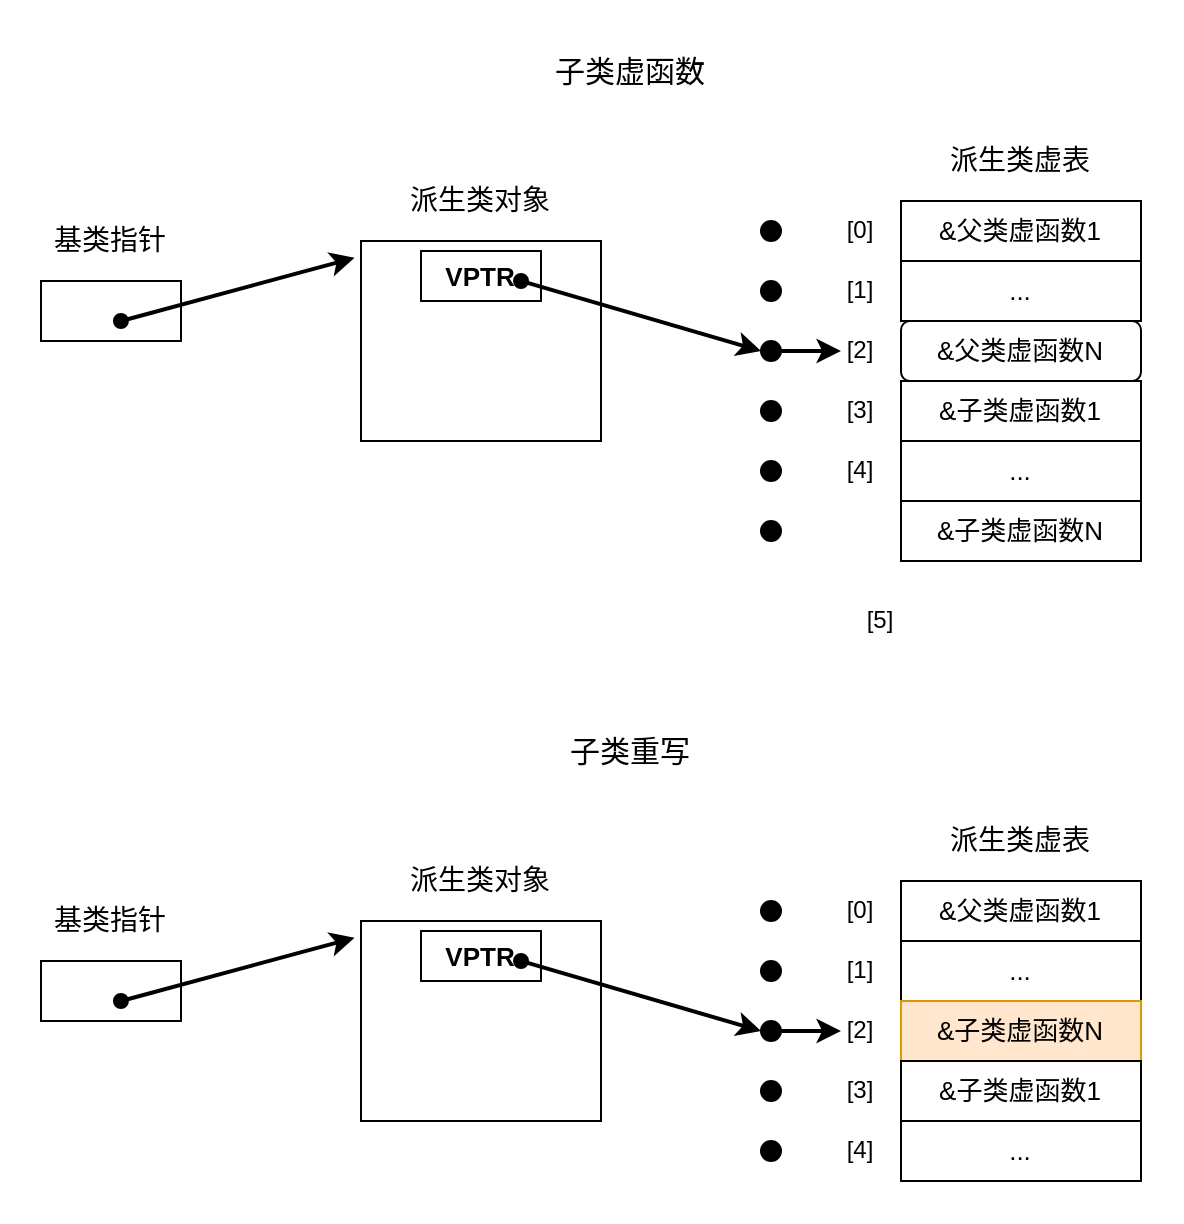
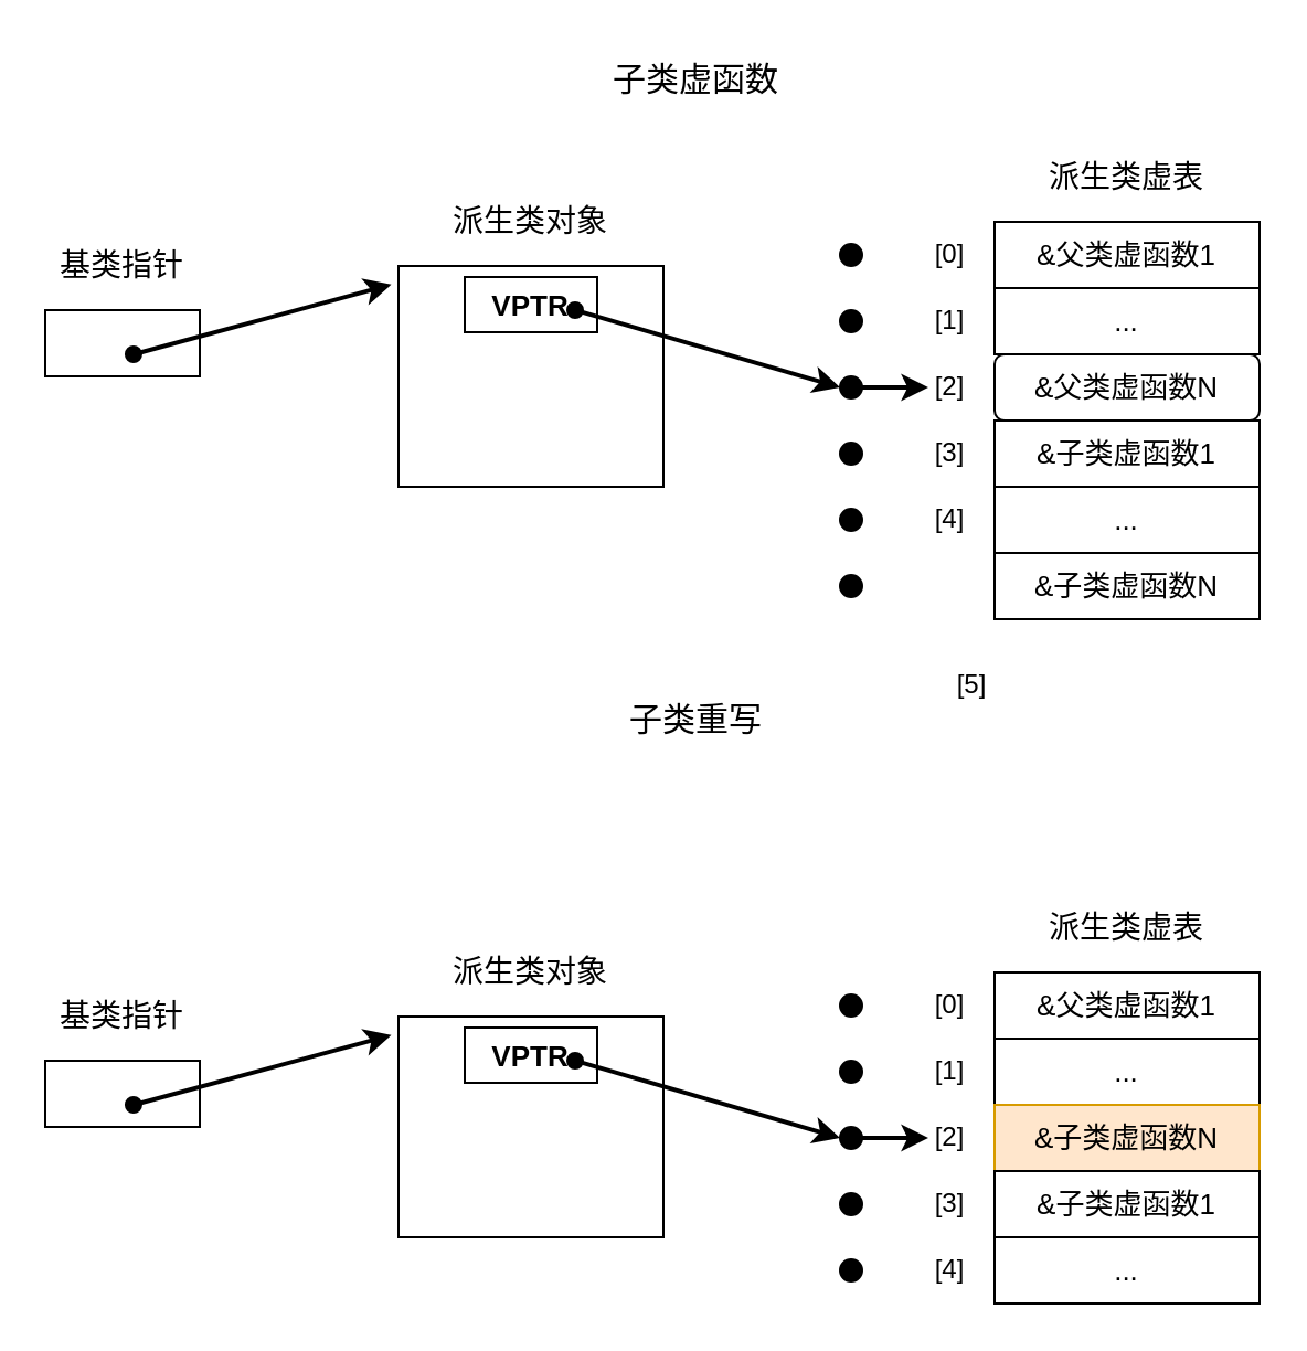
  <mxCell id="0" />
  <mxCell id="1" parent="0" />
  <mxCell id="2" value="" style="rounded=0;whiteSpace=wrap;html=1;" vertex="1" parent="1"><mxGeometry x="20" y="140" width="70" height="30" as="geometry" /></mxCell>
  <mxCell id="3" value="&lt;font style=&quot;font-size: 14px&quot;&gt;基类指针&lt;/font&gt;" style="text;html=1;strokeColor=none;fillColor=none;align=center;verticalAlign=middle;whiteSpace=wrap;rounded=0;" vertex="1" parent="1"><mxGeometry x="25" y="110" width="60" height="20" as="geometry" /></mxCell>
  <mxCell id="4" value="" style="rounded=0;whiteSpace=wrap;html=1;" vertex="1" parent="1"><mxGeometry x="180" y="120" width="120" height="100" as="geometry" /></mxCell>
  <mxCell id="5" value="&lt;font style=&quot;font-size: 14px&quot;&gt;派生类对象&lt;/font&gt;" style="text;html=1;strokeColor=none;fillColor=none;align=center;verticalAlign=middle;whiteSpace=wrap;rounded=0;" vertex="1" parent="1"><mxGeometry x="200" y="90" width="80" height="20" as="geometry" /></mxCell>
  <mxCell id="6" value="&lt;font style=&quot;font-size: 13px&quot;&gt;&lt;b&gt;VPTR&lt;/b&gt;&lt;/font&gt;" style="rounded=0;whiteSpace=wrap;html=1;" vertex="1" parent="1"><mxGeometry x="210" y="125" width="60" height="25" as="geometry" /></mxCell>
  <mxCell id="7" value="&lt;font style=&quot;font-size: 13px&quot;&gt;&amp;amp;父类虚函数1&lt;/font&gt;" style="rounded=0;whiteSpace=wrap;html=1;" vertex="1" parent="1"><mxGeometry x="450" y="100" width="120" height="30" as="geometry" /></mxCell>
  <mxCell id="8" value="&lt;font style=&quot;font-size: 13px&quot;&gt;...&lt;/font&gt;" style="rounded=0;whiteSpace=wrap;html=1;" vertex="1" parent="1"><mxGeometry x="450" y="130" width="120" height="30" as="geometry" /></mxCell>
  <mxCell id="9" value="&lt;font style=&quot;font-size: 13px&quot;&gt;&amp;amp;父类虚函数N&lt;/font&gt;" style="whiteSpace=wrap;html=1;rounded=1;" vertex="1" parent="1"><mxGeometry x="450" y="160" width="120" height="30" as="geometry" /></mxCell>
  <mxCell id="10" value="&lt;font style=&quot;font-size: 13px&quot;&gt;&amp;amp;子类虚函数1&lt;/font&gt;" style="rounded=0;whiteSpace=wrap;html=1;" vertex="1" parent="1"><mxGeometry x="450" y="190" width="120" height="30" as="geometry" /></mxCell>
  <mxCell id="11" value="&lt;font style=&quot;font-size: 14px&quot;&gt;派生类虚表&lt;/font&gt;" style="text;html=1;strokeColor=none;fillColor=none;align=center;verticalAlign=middle;whiteSpace=wrap;rounded=0;" vertex="1" parent="1"><mxGeometry x="470" y="70" width="80" height="20" as="geometry" /></mxCell>
  <mxCell id="12" value="&lt;font style=&quot;font-size: 13px&quot;&gt;...&lt;/font&gt;" style="rounded=0;whiteSpace=wrap;html=1;" vertex="1" parent="1"><mxGeometry x="450" y="220" width="120" height="30" as="geometry" /></mxCell>
  <mxCell id="13" value="&lt;font style=&quot;font-size: 13px&quot;&gt;&amp;amp;子类虚函数N&lt;/font&gt;" style="rounded=0;whiteSpace=wrap;html=1;" vertex="1" parent="1"><mxGeometry x="450" y="250" width="120" height="30" as="geometry" /></mxCell>
  <mxCell id="14" value="" style="endArrow=classic;html=1;exitX=0.571;exitY=0.667;exitDx=0;exitDy=0;exitPerimeter=0;entryX=-0.027;entryY=0.084;entryDx=0;entryDy=0;entryPerimeter=0;strokeWidth=2;startArrow=oval;startFill=1;" edge="1" parent="1" source="2" target="4"><mxGeometry width="50" height="50" relative="1" as="geometry"><mxPoint x="100" y="110" as="sourcePoint" /><mxPoint x="150" y="60" as="targetPoint" /></mxGeometry></mxCell>
  <mxCell id="15" value="[0]" style="text;html=1;strokeColor=none;fillColor=none;align=center;verticalAlign=middle;whiteSpace=wrap;rounded=0;" vertex="1" parent="1"><mxGeometry x="410" y="105" width="40" height="20" as="geometry" /></mxCell>
  <mxCell id="16" value="[1]" style="text;html=1;strokeColor=none;fillColor=none;align=center;verticalAlign=middle;whiteSpace=wrap;rounded=0;" vertex="1" parent="1"><mxGeometry x="410" y="135" width="40" height="20" as="geometry" /></mxCell>
  <mxCell id="17" value="[2]" style="text;html=1;strokeColor=none;fillColor=none;align=center;verticalAlign=middle;whiteSpace=wrap;rounded=0;" vertex="1" parent="1"><mxGeometry x="410" y="165" width="40" height="20" as="geometry" /></mxCell>
  <mxCell id="18" value="[3]" style="text;html=1;strokeColor=none;fillColor=none;align=center;verticalAlign=middle;whiteSpace=wrap;rounded=0;" vertex="1" parent="1"><mxGeometry x="410" y="195" width="40" height="20" as="geometry" /></mxCell>
  <mxCell id="19" value="[4]" style="text;html=1;strokeColor=none;fillColor=none;align=center;verticalAlign=middle;whiteSpace=wrap;rounded=0;" vertex="1" parent="1"><mxGeometry x="410" y="225" width="40" height="20" as="geometry" /></mxCell>
  <mxCell id="20" value="[5]" style="text;html=1;strokeColor=none;fillColor=none;align=center;verticalAlign=middle;whiteSpace=wrap;rounded=0;" vertex="1" parent="1"><mxGeometry x="420" y="300" width="40" height="20" as="geometry" /></mxCell>
  <mxCell id="21" value="" style="endArrow=classic;html=1;strokeWidth=2;entryX=0;entryY=0.5;entryDx=0;entryDy=0;startArrow=oval;startFill=1;" edge="1" parent="1" target="24"><mxGeometry width="50" height="50" relative="1" as="geometry"><mxPoint x="260" y="140" as="sourcePoint" /><mxPoint x="350" y="120" as="targetPoint" /></mxGeometry></mxCell>
  <mxCell id="22" value="" style="ellipse;whiteSpace=wrap;html=1;aspect=fixed;fillColor=#000000;" vertex="1" parent="1"><mxGeometry x="380" y="110" width="10" height="10" as="geometry" /></mxCell>
  <mxCell id="23" value="" style="ellipse;whiteSpace=wrap;html=1;aspect=fixed;fillColor=#000000;" vertex="1" parent="1"><mxGeometry x="380" y="140" width="10" height="10" as="geometry" /></mxCell>
  <mxCell id="24" value="" style="ellipse;whiteSpace=wrap;html=1;aspect=fixed;fillColor=#000000;" vertex="1" parent="1"><mxGeometry x="380" y="170" width="10" height="10" as="geometry" /></mxCell>
  <mxCell id="25" value="" style="ellipse;whiteSpace=wrap;html=1;aspect=fixed;fillColor=#000000;" vertex="1" parent="1"><mxGeometry x="380" y="200" width="10" height="10" as="geometry" /></mxCell>
  <mxCell id="26" value="" style="ellipse;whiteSpace=wrap;html=1;aspect=fixed;fillColor=#000000;" vertex="1" parent="1"><mxGeometry x="380" y="230" width="10" height="10" as="geometry" /></mxCell>
  <mxCell id="27" value="" style="ellipse;whiteSpace=wrap;html=1;aspect=fixed;fillColor=#000000;" vertex="1" parent="1"><mxGeometry x="380" y="260" width="10" height="10" as="geometry" /></mxCell>
  <mxCell id="28" value="" style="endArrow=classic;html=1;strokeWidth=2;exitX=1;exitY=0.5;exitDx=0;exitDy=0;" edge="1" parent="1" source="24"><mxGeometry width="50" height="50" relative="1" as="geometry"><mxPoint x="680" y="180" as="sourcePoint" /><mxPoint x="420" y="175" as="targetPoint" /></mxGeometry></mxCell>
  <mxCell id="29" value="&lt;font style=&quot;font-size: 15px&quot;&gt;子类虚函数&lt;/font&gt;" style="text;html=1;strokeColor=none;fillColor=none;align=center;verticalAlign=middle;whiteSpace=wrap;rounded=0;" vertex="1" parent="1"><mxGeometry x="260" y="20" width="110" height="30" as="geometry" /></mxCell>
  <mxCell id="30" value="" style="rounded=0;whiteSpace=wrap;html=1;" vertex="1" parent="1"><mxGeometry x="20" y="480" width="70" height="30" as="geometry" /></mxCell>
  <mxCell id="31" value="&lt;font style=&quot;font-size: 14px&quot;&gt;基类指针&lt;/font&gt;" style="text;html=1;strokeColor=none;fillColor=none;align=center;verticalAlign=middle;whiteSpace=wrap;rounded=0;" vertex="1" parent="1"><mxGeometry x="25" y="450" width="60" height="20" as="geometry" /></mxCell>
  <mxCell id="32" value="" style="rounded=0;whiteSpace=wrap;html=1;" vertex="1" parent="1"><mxGeometry x="180" y="460" width="120" height="100" as="geometry" /></mxCell>
  <mxCell id="33" value="&lt;font style=&quot;font-size: 14px&quot;&gt;派生类对象&lt;/font&gt;" style="text;html=1;strokeColor=none;fillColor=none;align=center;verticalAlign=middle;whiteSpace=wrap;rounded=0;" vertex="1" parent="1"><mxGeometry x="200" y="430" width="80" height="20" as="geometry" /></mxCell>
  <mxCell id="34" value="&lt;font style=&quot;font-size: 13px&quot;&gt;&lt;b&gt;VPTR&lt;/b&gt;&lt;/font&gt;" style="rounded=0;whiteSpace=wrap;html=1;" vertex="1" parent="1"><mxGeometry x="210" y="465" width="60" height="25" as="geometry" /></mxCell>
  <mxCell id="35" value="&lt;font style=&quot;font-size: 13px&quot;&gt;&amp;amp;父类虚函数1&lt;/font&gt;" style="rounded=0;whiteSpace=wrap;html=1;" vertex="1" parent="1"><mxGeometry x="450" y="440" width="120" height="30" as="geometry" /></mxCell>
  <mxCell id="36" value="&lt;font style=&quot;font-size: 13px&quot;&gt;...&lt;/font&gt;" style="rounded=0;whiteSpace=wrap;html=1;" vertex="1" parent="1"><mxGeometry x="450" y="470" width="120" height="30" as="geometry" /></mxCell>
  <mxCell id="37" value="&lt;font style=&quot;font-size: 13px&quot;&gt;&amp;amp;子类虚函数N&lt;/font&gt;" style="rounded=0;whiteSpace=wrap;html=1;fillColor=#ffe6cc;strokeColor=#d79b00;" vertex="1" parent="1"><mxGeometry x="450" y="500" width="120" height="30" as="geometry" /></mxCell>
  <mxCell id="38" value="&lt;font style=&quot;font-size: 13px&quot;&gt;&amp;amp;子类虚函数1&lt;/font&gt;" style="rounded=0;whiteSpace=wrap;html=1;" vertex="1" parent="1"><mxGeometry x="450" y="530" width="120" height="30" as="geometry" /></mxCell>
  <mxCell id="39" value="&lt;font style=&quot;font-size: 14px&quot;&gt;派生类虚表&lt;/font&gt;" style="text;html=1;strokeColor=none;fillColor=none;align=center;verticalAlign=middle;whiteSpace=wrap;rounded=0;" vertex="1" parent="1"><mxGeometry x="470" y="410" width="80" height="20" as="geometry" /></mxCell>
  <mxCell id="40" value="&lt;font style=&quot;font-size: 13px&quot;&gt;...&lt;/font&gt;" style="rounded=0;whiteSpace=wrap;html=1;" vertex="1" parent="1"><mxGeometry x="450" y="560" width="120" height="30" as="geometry" /></mxCell>
  <mxCell id="41" value="" style="endArrow=classic;html=1;exitX=0.571;exitY=0.667;exitDx=0;exitDy=0;exitPerimeter=0;entryX=-0.027;entryY=0.084;entryDx=0;entryDy=0;entryPerimeter=0;strokeWidth=2;startArrow=oval;startFill=1;" edge="1" source="30" target="32" parent="1"><mxGeometry width="50" height="50" relative="1" as="geometry"><mxPoint x="100" y="450" as="sourcePoint" /><mxPoint x="150" y="400" as="targetPoint" /></mxGeometry></mxCell>
  <mxCell id="42" value="[0]" style="text;html=1;strokeColor=none;fillColor=none;align=center;verticalAlign=middle;whiteSpace=wrap;rounded=0;" vertex="1" parent="1"><mxGeometry x="410" y="445" width="40" height="20" as="geometry" /></mxCell>
  <mxCell id="43" value="[1]" style="text;html=1;strokeColor=none;fillColor=none;align=center;verticalAlign=middle;whiteSpace=wrap;rounded=0;" vertex="1" parent="1"><mxGeometry x="410" y="475" width="40" height="20" as="geometry" /></mxCell>
  <mxCell id="44" value="[2]" style="text;html=1;strokeColor=none;fillColor=none;align=center;verticalAlign=middle;whiteSpace=wrap;rounded=0;" vertex="1" parent="1"><mxGeometry x="410" y="505" width="40" height="20" as="geometry" /></mxCell>
  <mxCell id="45" value="[3]" style="text;html=1;strokeColor=none;fillColor=none;align=center;verticalAlign=middle;whiteSpace=wrap;rounded=0;" vertex="1" parent="1"><mxGeometry x="410" y="535" width="40" height="20" as="geometry" /></mxCell>
  <mxCell id="46" value="[4]" style="text;html=1;strokeColor=none;fillColor=none;align=center;verticalAlign=middle;whiteSpace=wrap;rounded=0;" vertex="1" parent="1"><mxGeometry x="410" y="565" width="40" height="20" as="geometry" /></mxCell>
  <mxCell id="47" value="" style="endArrow=classic;html=1;strokeWidth=2;entryX=0;entryY=0.5;entryDx=0;entryDy=0;startArrow=oval;startFill=1;" edge="1" target="50" parent="1"><mxGeometry width="50" height="50" relative="1" as="geometry"><mxPoint x="260" y="480" as="sourcePoint" /><mxPoint x="350" y="460" as="targetPoint" /></mxGeometry></mxCell>
  <mxCell id="48" value="" style="ellipse;whiteSpace=wrap;html=1;aspect=fixed;fillColor=#000000;" vertex="1" parent="1"><mxGeometry x="380" y="450" width="10" height="10" as="geometry" /></mxCell>
  <mxCell id="49" value="" style="ellipse;whiteSpace=wrap;html=1;aspect=fixed;fillColor=#000000;" vertex="1" parent="1"><mxGeometry x="380" y="480" width="10" height="10" as="geometry" /></mxCell>
  <mxCell id="50" value="" style="ellipse;whiteSpace=wrap;html=1;aspect=fixed;fillColor=#000000;" vertex="1" parent="1"><mxGeometry x="380" y="510" width="10" height="10" as="geometry" /></mxCell>
  <mxCell id="51" value="" style="ellipse;whiteSpace=wrap;html=1;aspect=fixed;fillColor=#000000;" vertex="1" parent="1"><mxGeometry x="380" y="540" width="10" height="10" as="geometry" /></mxCell>
  <mxCell id="52" value="" style="ellipse;whiteSpace=wrap;html=1;aspect=fixed;fillColor=#000000;" vertex="1" parent="1"><mxGeometry x="380" y="570" width="10" height="10" as="geometry" /></mxCell>
  <mxCell id="53" value="" style="endArrow=classic;html=1;strokeWidth=2;exitX=1;exitY=0.5;exitDx=0;exitDy=0;" edge="1" source="50" parent="1"><mxGeometry width="50" height="50" relative="1" as="geometry"><mxPoint x="680" y="520" as="sourcePoint" /><mxPoint x="420" y="515" as="targetPoint" /></mxGeometry></mxCell>
- <mxCell id="54" value="&lt;font style=&quot;font-size: 15px&quot;&gt;子类重写&lt;/font&gt;" style="text;html=1;strokeColor=none;fillColor=none;align=center;verticalAlign=middle;whiteSpace=wrap;rounded=0;" vertex="1" parent="1"><mxGeometry x="260" y="360" width="110" height="30" as="geometry" /></mxCell>
+ <mxCell id="54" value="&lt;font style=&quot;font-size: 15px&quot;&gt;子类重写&lt;/font&gt;" style="text;html=1;strokeColor=none;fillColor=none;align=center;verticalAlign=middle;whiteSpace=wrap;rounded=0;" vertex="1" parent="1"><mxGeometry x="260" y="310" width="110" height="30" as="geometry" /></mxCell>
